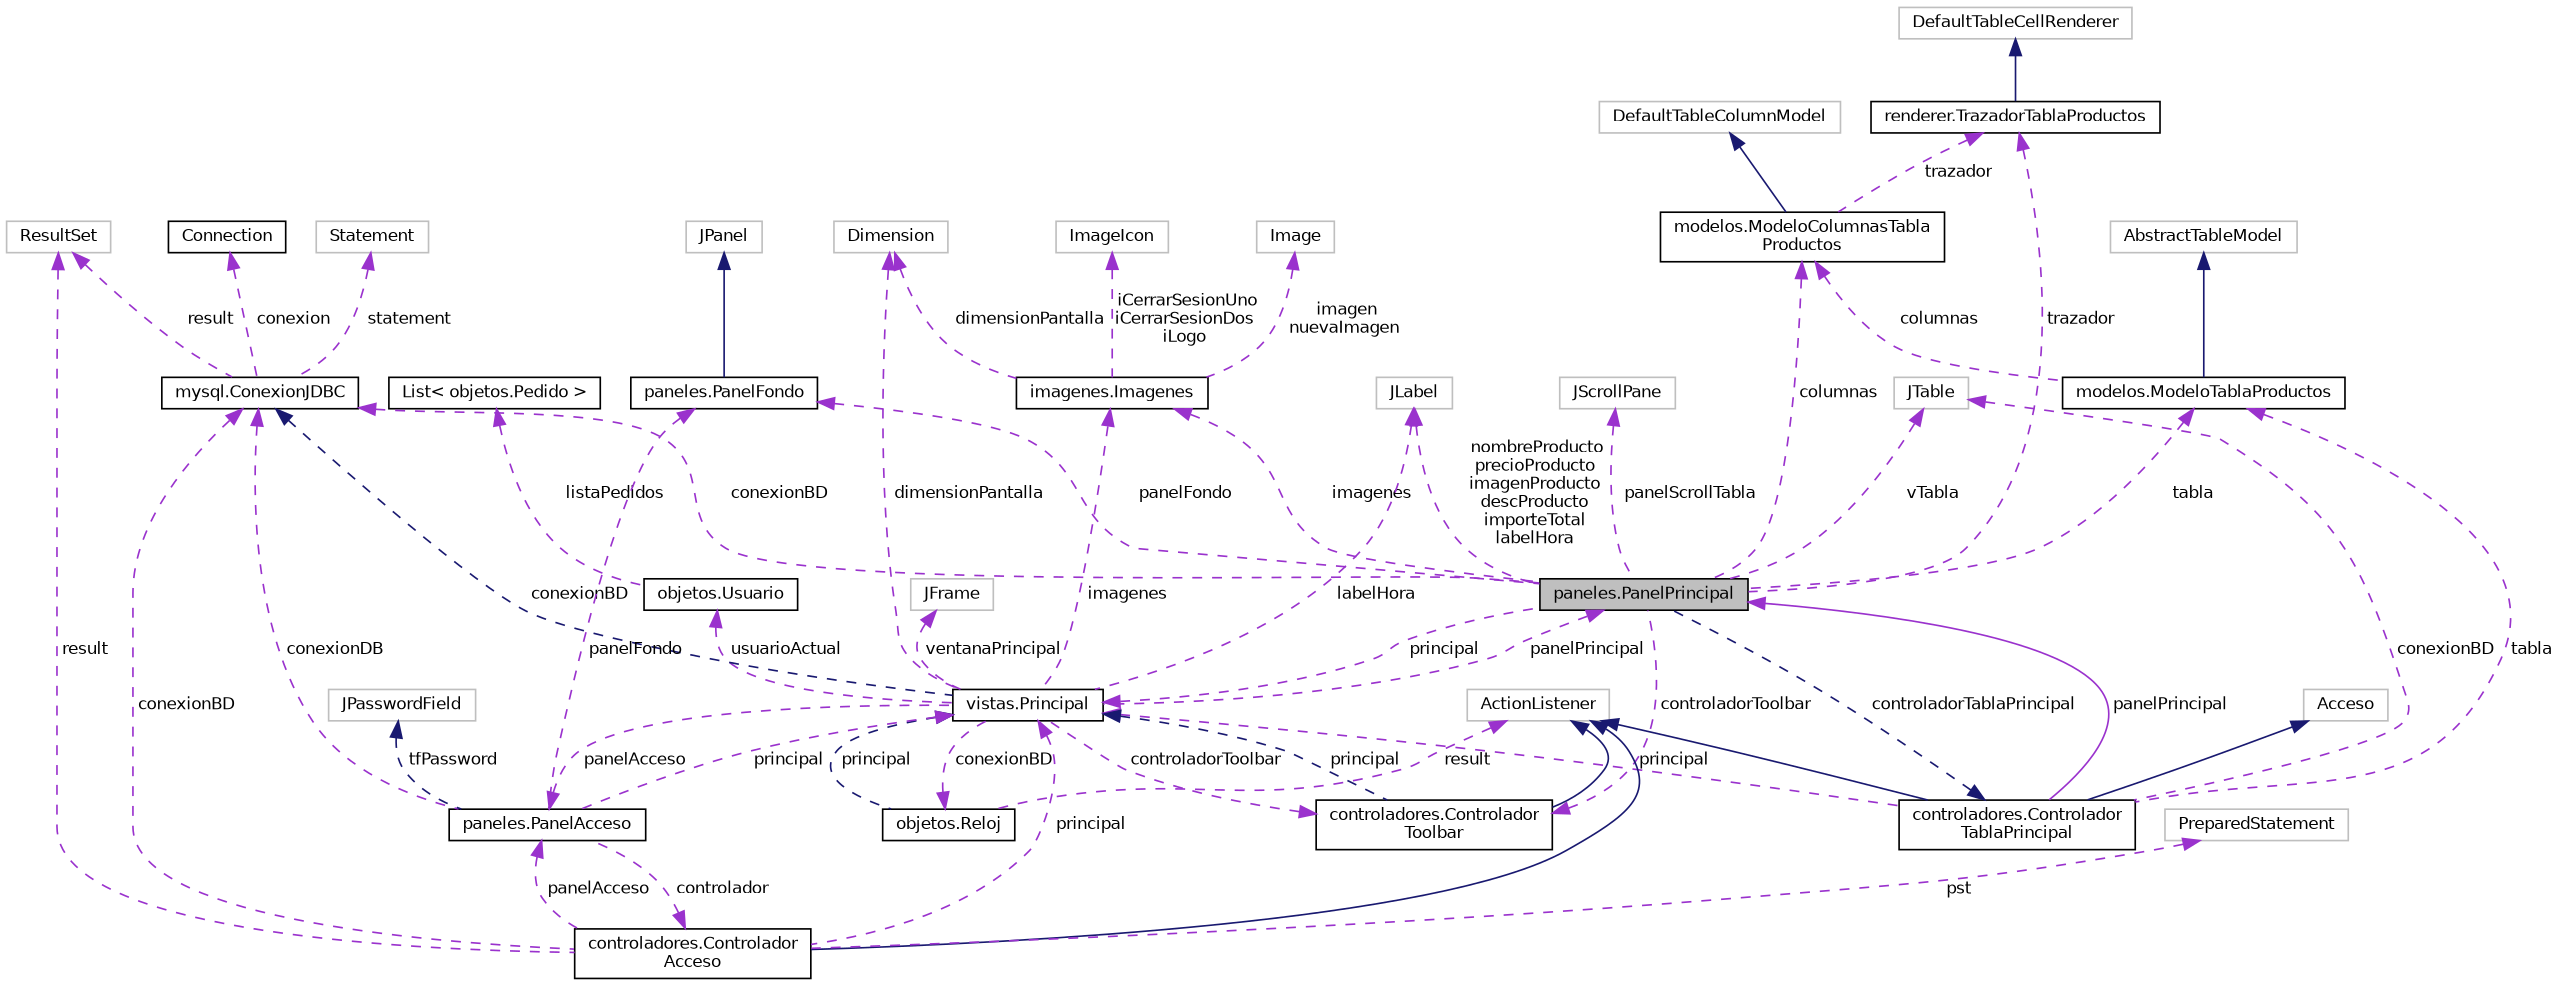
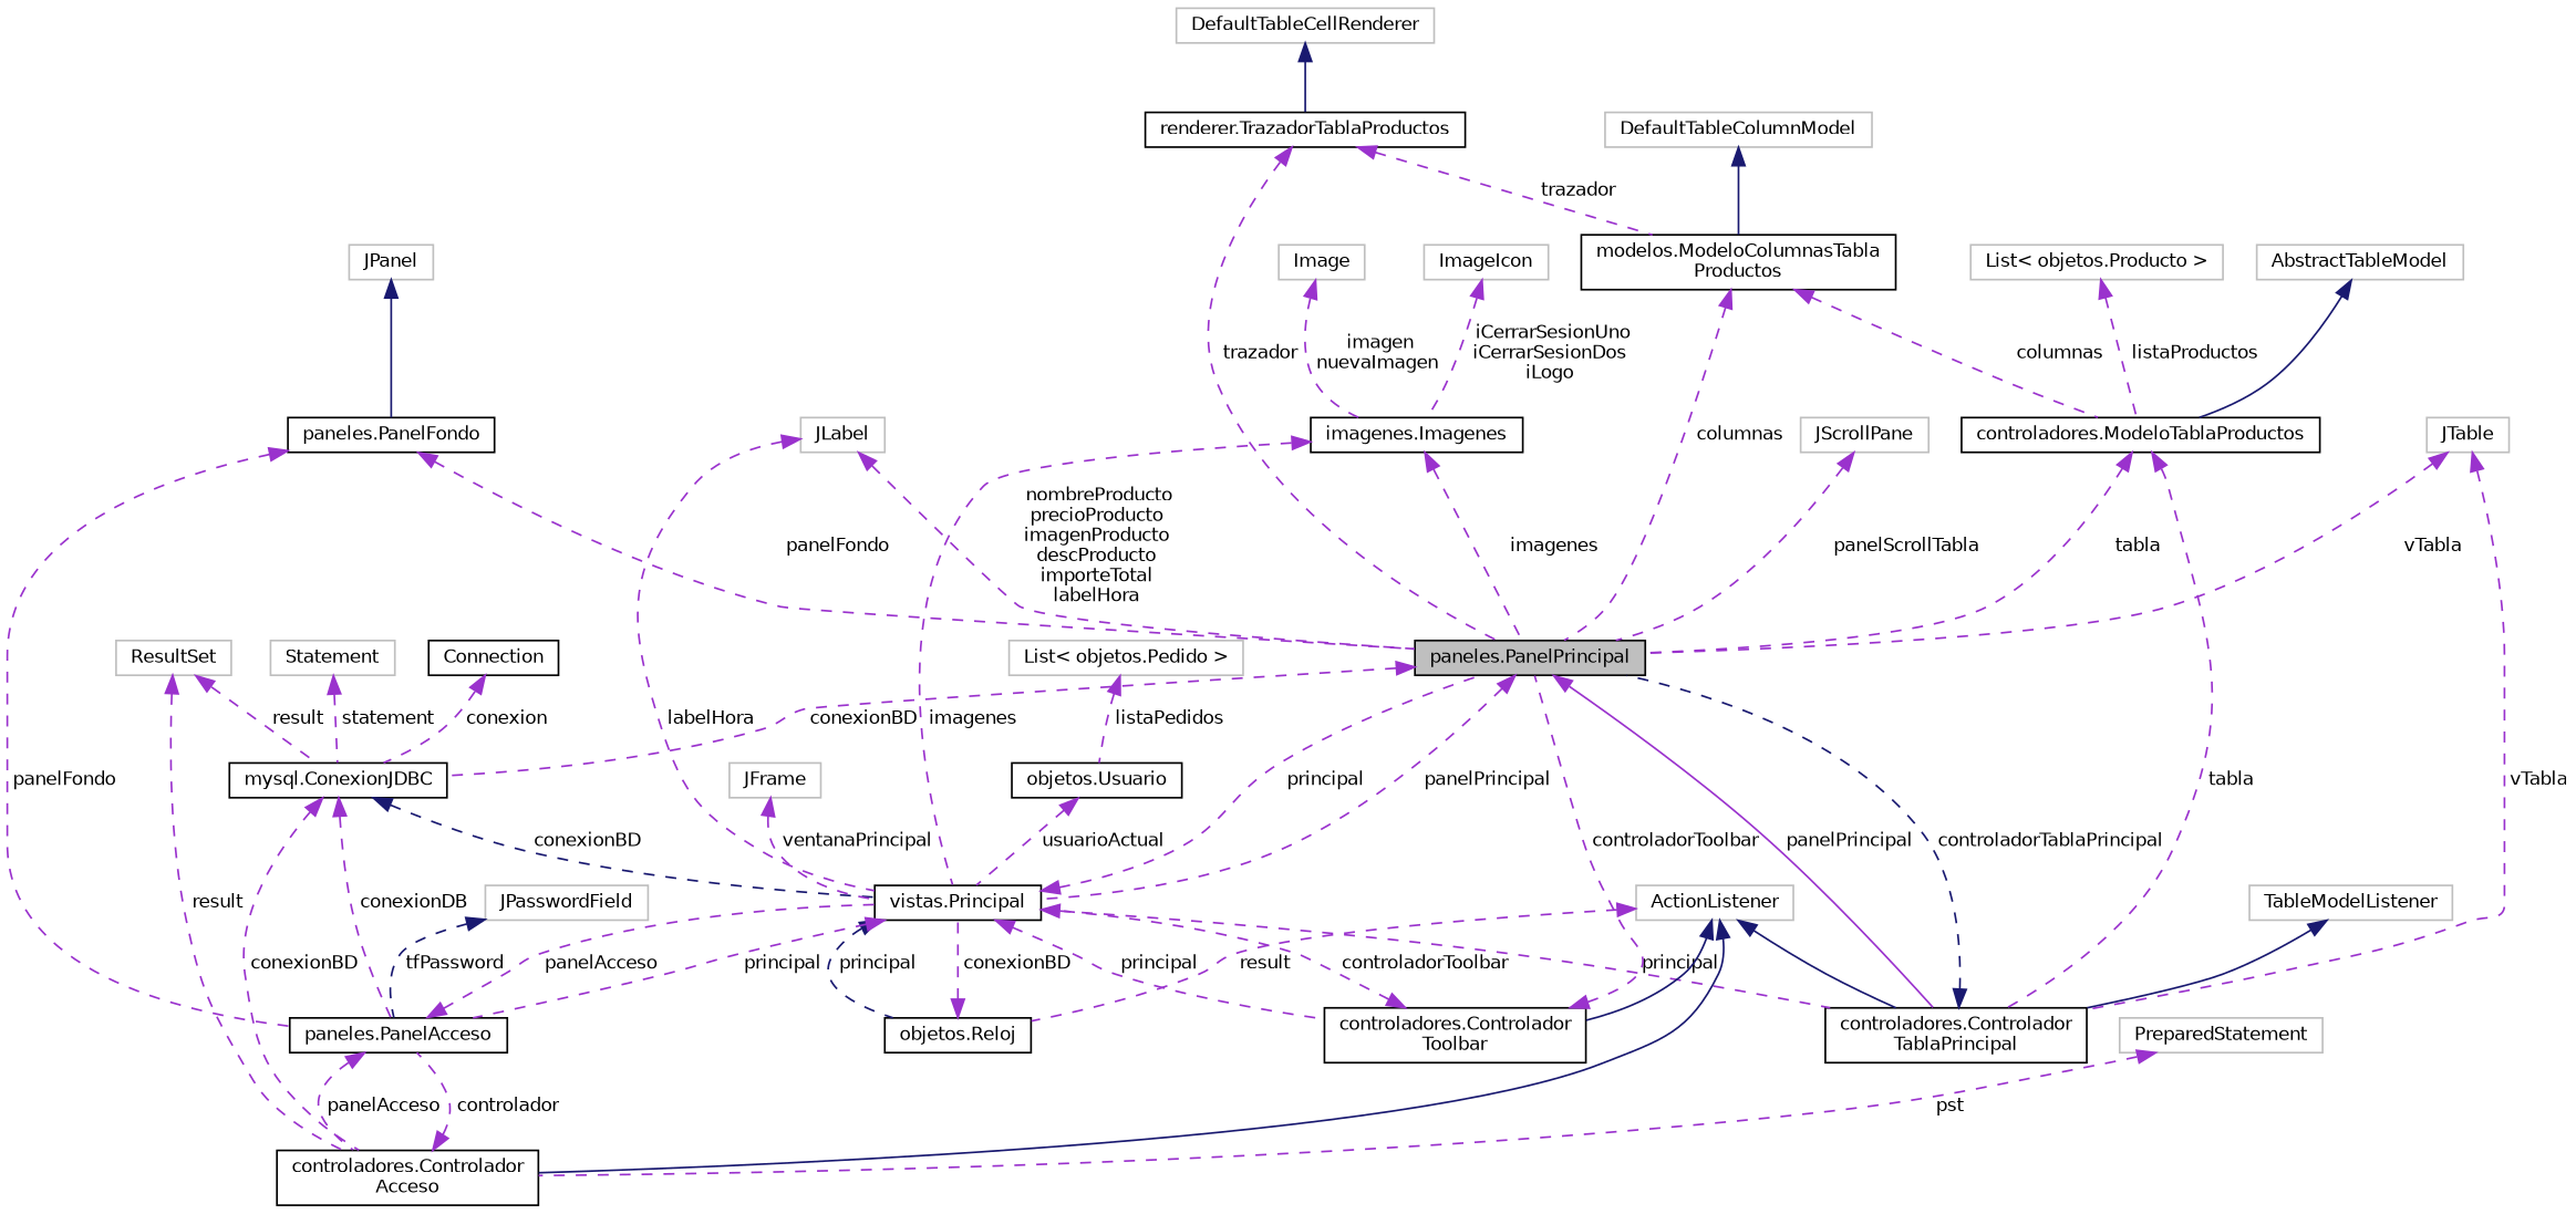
  digraph {
    rankdir=TB
    node [color=grey75 fillcolor=white fontname=Helvetica fontsize=10 shape=record style=filled]
    edge [color=darkorchid3 dir=back fontname=Helvetica fontsize=10 labelfontname=Helvetica labelfontsize=10 style=dashed]
    n1 [color=black fillcolor=grey75 fontcolor=black height=0.2 label="paneles.PanelPrincipal" width=0.4]
    n2 [color=black height=0.2 label="controladores.Controlador\lTablaPrincipal" width=0.4]
    n3 [color=black height=0.2 label="vistas.Principal" width=0.4]
    n4 [color=black height=0.2 label="objetos.Reloj" width=0.4]
    n5 [color=black height=0.2 label="controladores.Controlador\lToolbar" width=0.4]
    n6 [color=black height=0.2 label="controladores.Controlador\lAcceso" width=0.4]
    n7 [color=black height=0.2 label="paneles.PanelAcceso" width=0.4]
    n8 [height=0.2 label=ActionListener width=0.4]
-   n9 [height=0.2 label=Acceso width=0.4]
+   n9 [height=0.2 label=TableModelListener width=0.4]
    n10 [height=0.2 label=JTable width=0.4]
    n11 [color=black height=0.2 label="objetos.Usuario" width=0.4]
-   n12 [color=black height=0.2 label="List\< objetos.Pedido \>" width=0.4]
+   n12 [height=0.2 label="List\< objetos.Pedido \>" width=0.4]
    n13 [color=black height=0.2 label="mysql.ConexionJDBC" width=0.4]
    n14 [height=0.2 label=Statement width=0.4]
    n15 [color=black height=0.2 label=Connection width=0.4]
    n16 [height=0.2 label=ResultSet width=0.4]
    n17 [height=0.2 label=JFrame width=0.4]
    n18 [height=0.2 label=JPasswordField width=0.4]
    n19 [color=black height=0.2 label="paneles.PanelFondo" width=0.4]
    n20 [height=0.2 label=JPanel width=0.4]
    n21 [height=0.2 label=PreparedStatement width=0.4]
-   n22 [height=0.2 label=Dimension width=0.4]
    n23 [color=black height=0.2 label="imagenes.Imagenes" width=0.4]
    n24 [height=0.2 label=JLabel width=0.4]
    n25 [height=0.2 label=ImageIcon width=0.4]
    n26 [height=0.2 label=Image width=0.4]
-   n27 [color=black height=0.2 label="modelos.ModeloTablaProductos" width=0.4]
+   n27 [color=black height=0.2 label="controladores.ModeloTablaProductos" width=0.4]
    n28 [height=0.2 label=AbstractTableModel width=0.4]
    n29 [color=black height=0.2 label="modelos.ModeloColumnasTabla\lProductos" width=0.4]
    n30 [height=0.2 label=DefaultTableColumnModel width=0.4]
    n31 [color=black height=0.2 label="renderer.TrazadorTablaProductos" width=0.4]
    n32 [height=0.2 label=DefaultTableCellRenderer width=0.4]
+   n33 [height=0.2 label="List\< objetos.Producto \>" width=0.4]
    n34 [height=0.2 label=JScrollPane width=0.4]
    n1 -> n2 [label=" panelPrincipal" style=solid]
    n1 -> n3 [label=" panelPrincipal"]
    n2 -> n1 [color=midnightblue label=" controladorTablaPrincipal"]
    n3 -> n1 [label=" principal"]
    n3 -> n2 [label=" principal"]
    n3 -> n4 [color=midnightblue label=" principal"]
-   n3 -> n5 [color=midnightblue label=" principal"]
-   n3 -> n6 [label=" principal"]
+   n3 -> n5 [label=" principal"]
    n3 -> n7 [label=" principal"]
    n4 -> n3 [label=" conexionBD"]
    n5 -> n1 [label=" controladorToolbar"]
    n5 -> n3 [label=" controladorToolbar"]
    n6 -> n7 [label=" controlador"]
    n7 -> n3 [label=" panelAcceso"]
    n7 -> n6 [label=" panelAcceso"]
    n8 -> n2 [color=midnightblue style=solid]
    n8 -> n4 [label=" result"]
    n8 -> n5 [color=midnightblue style=solid]
    n8 -> n6 [color=midnightblue style=solid]
    n9 -> n2 [color=midnightblue style=solid]
    n10 -> n1 [label=" vTabla"]
-   n10 -> n2 [label=" conexionBD"]
+   n10 -> n2 [label=" vTabla"]
    n11 -> n3 [label=" usuarioActual"]
    n12 -> n11 [label=" listaPedidos"]
-   n13 -> n1 [label=" conexionBD"]
+   n1 -> n13 [label=" conexionBD"]
    n13 -> n3 [color=midnightblue label=" conexionBD"]
    n13 -> n6 [label=" conexionBD"]
    n13 -> n7 [label=" conexionDB"]
    n14 -> n13 [label=" statement"]
    n15 -> n13 [label=" conexion"]
    n16 -> n6 [label=" result"]
    n16 -> n13 [label=" result"]
    n17 -> n3 [label=" ventanaPrincipal"]
    n18 -> n7 [color=midnightblue label=" tfPassword"]
    n19 -> n1 [label=" panelFondo"]
    n19 -> n7 [label=" panelFondo"]
    n20 -> n19 [color=midnightblue style=solid]
    n21 -> n6 [label=" pst"]
-   n22 -> n3 [label=" dimensionPantalla"]
-   n22 -> n23 [label=" dimensionPantalla"]
    n23 -> n1 [label=" imagenes"]
    n23 -> n3 [label=" imagenes"]
    n24 -> n1 [label=" nombreProducto\nprecioProducto\nimagenProducto\ndescProducto\nimporteTotal\nlabelHora"]
    n24 -> n3 [label=" labelHora"]
    n25 -> n23 [label=" iCerrarSesionUno\niCerrarSesionDos\niLogo"]
    n26 -> n23 [label=" imagen\nnuevaImagen"]
    n27 -> n1 [label=" tabla"]
    n27 -> n2 [label=" tabla"]
    n28 -> n27 [color=midnightblue style=solid]
    n29 -> n1 [label=" columnas"]
    n29 -> n27 [label=" columnas"]
    n30 -> n29 [color=midnightblue style=solid]
    n31 -> n1 [label=" trazador"]
    n31 -> n29 [label=" trazador"]
    n32 -> n31 [color=midnightblue style=solid]
+   n33 -> n27 [label=" listaProductos"]
    n34 -> n1 [label=" panelScrollTabla"]
  }
